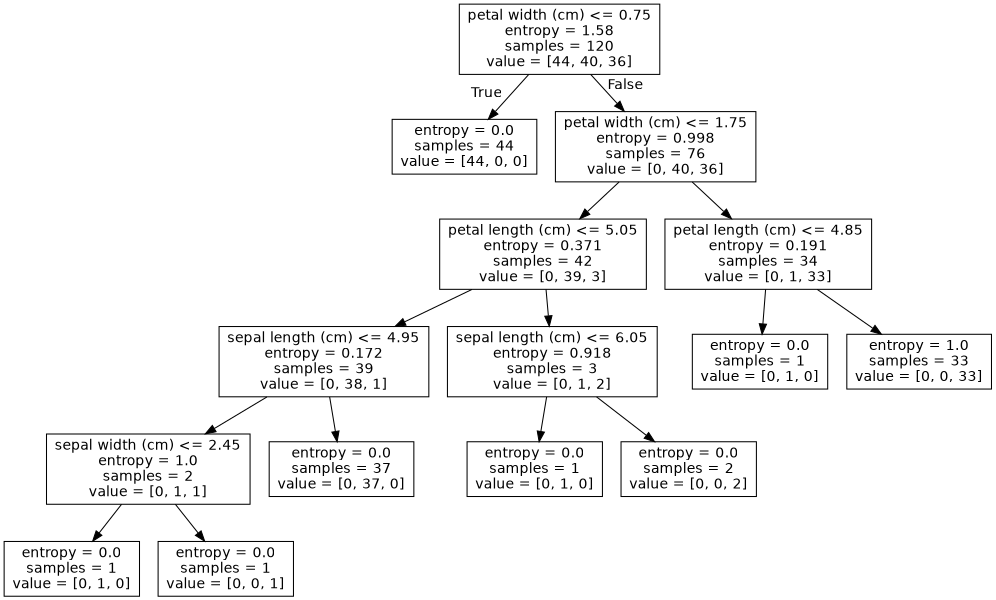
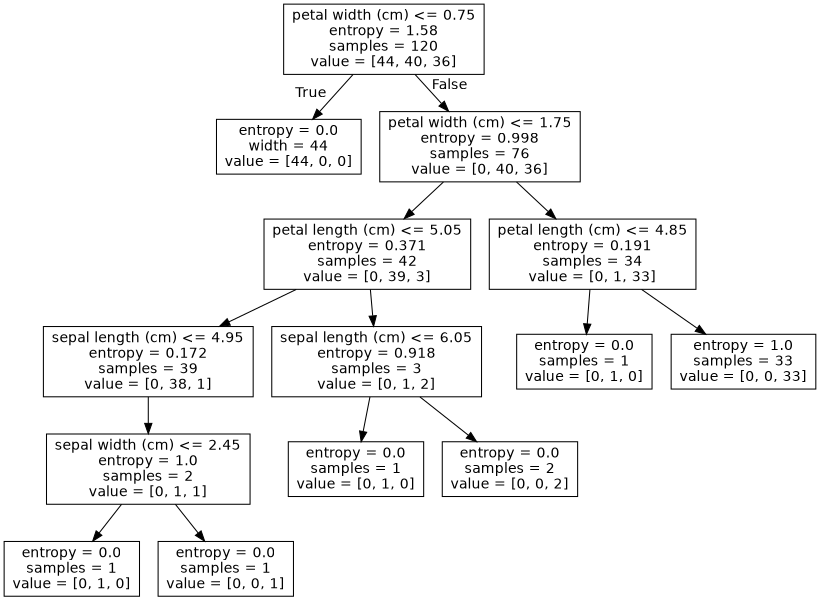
  digraph {
    node [fontname=helvetica shape=box]
    edge [fontname=helvetica]
    n1 [label="petal width (cm) <= 0.75\nentropy = 1.58\nsamples = 120\nvalue = [44, 40, 36]"]
-   n2 [label="entropy = 0.0\nsamples = 44\nvalue = [44, 0, 0]"]
+   n2 [label="entropy = 0.0\nwidth = 44\nvalue = [44, 0, 0]"]
    n3 [label="petal width (cm) <= 1.75\nentropy = 0.998\nsamples = 76\nvalue = [0, 40, 36]"]
    n4 [label="petal length (cm) <= 5.05\nentropy = 0.371\nsamples = 42\nvalue = [0, 39, 3]"]
    n5 [label="petal length (cm) <= 4.85\nentropy = 0.191\nsamples = 34\nvalue = [0, 1, 33]"]
    n6 [label="sepal length (cm) <= 4.95\nentropy = 0.172\nsamples = 39\nvalue = [0, 38, 1]"]
    n7 [label="sepal length (cm) <= 6.05\nentropy = 0.918\nsamples = 3\nvalue = [0, 1, 2]"]
    n8 [label="entropy = 0.0\nsamples = 1\nvalue = [0, 1, 0]"]
    n9 [label="entropy = 1.0\nsamples = 33\nvalue = [0, 0, 33]"]
    n10 [label="sepal width (cm) <= 2.45\nentropy = 1.0\nsamples = 2\nvalue = [0, 1, 1]"]
-   n11 [label="entropy = 0.0\nsamples = 37\nvalue = [0, 37, 0]"]
    n12 [label="entropy = 0.0\nsamples = 1\nvalue = [0, 1, 0]"]
    n13 [label="entropy = 0.0\nsamples = 2\nvalue = [0, 0, 2]"]
    n14 [label="entropy = 0.0\nsamples = 1\nvalue = [0, 1, 0]"]
    n15 [label="entropy = 0.0\nsamples = 1\nvalue = [0, 0, 1]"]
    n1 -> n2 [headlabel=True labelangle=45 labeldistance=2.5]
    n1 -> n3 [headlabel=False labelangle=-45 labeldistance=2.5]
    n3 -> n4
    n3 -> n5
    n4 -> n6
    n4 -> n7
    n5 -> n8
    n5 -> n9
    n6 -> n10
-   n6 -> n11
    n7 -> n12
    n7 -> n13
    n10 -> n14
    n10 -> n15
  }
